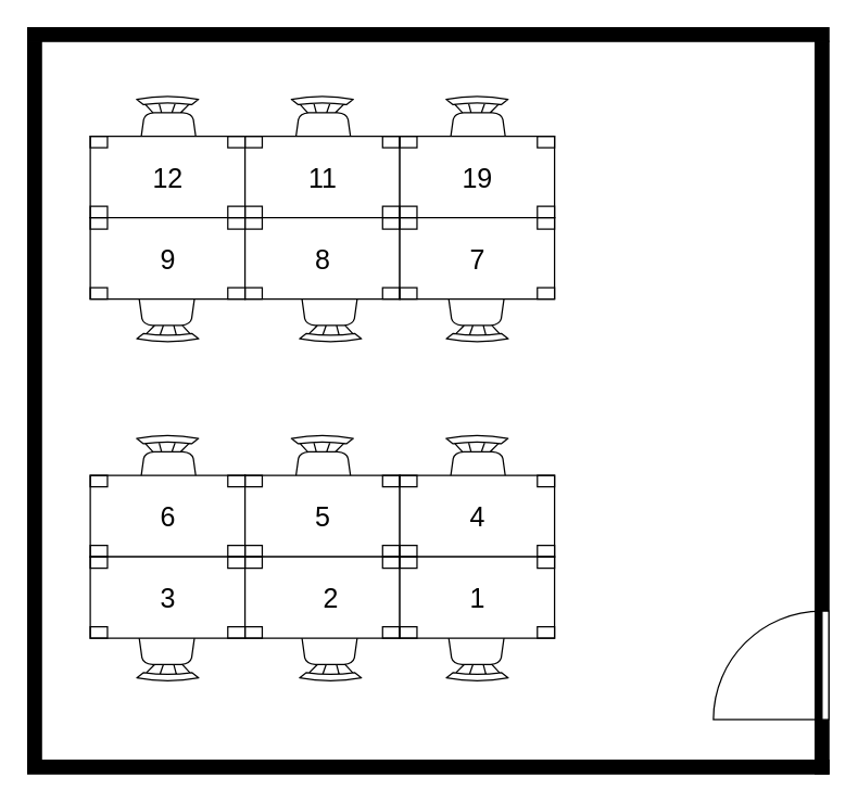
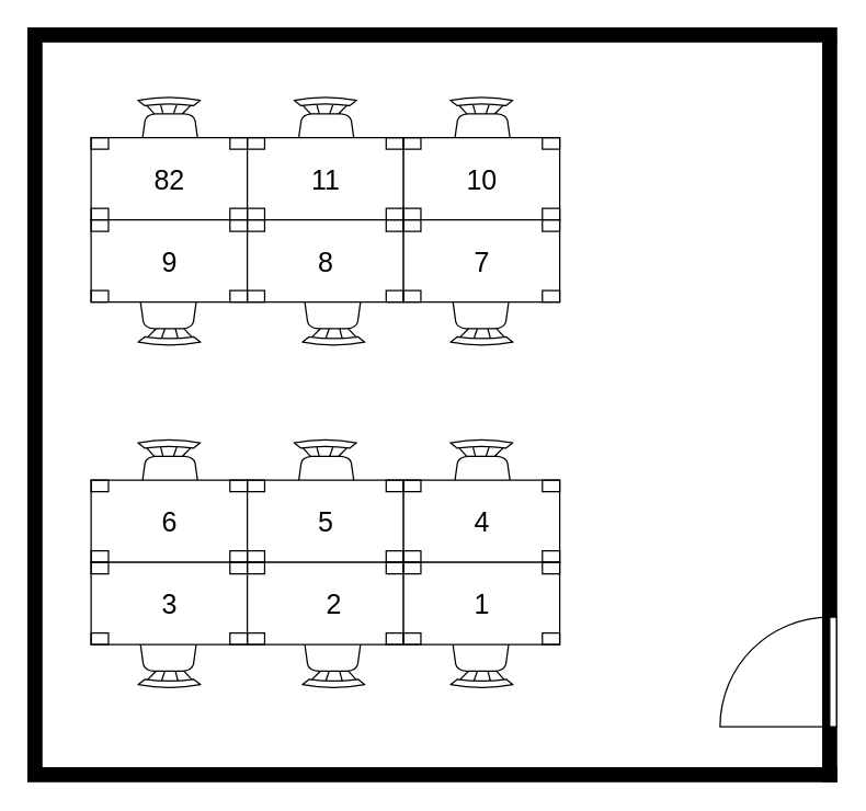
  <mxCell id="0" />
  <mxCell id="1" parent="0" />
  <mxCell id="2" value="" style="verticalLabelPosition=bottom;html=1;verticalAlign=top;align=center;shape=mxgraph.floorplan.chair;direction=west;" vertex="1" parent="1"><mxGeometry x="328.12" y="200" width="45.75" height="52" as="geometry" /></mxCell>
  <mxCell id="3" value="" style="verticalLabelPosition=bottom;html=1;verticalAlign=top;align=center;shape=mxgraph.floorplan.chair;direction=west;" vertex="1" parent="1"><mxGeometry x="220" y="200" width="45.75" height="52" as="geometry" /></mxCell>
  <mxCell id="4" value="" style="verticalLabelPosition=bottom;html=1;verticalAlign=top;align=center;shape=mxgraph.floorplan.chair;direction=west;" vertex="1" parent="1"><mxGeometry x="100.13" y="200" width="45.75" height="52" as="geometry" /></mxCell>
  <mxCell id="5" value="" style="verticalLabelPosition=bottom;html=1;verticalAlign=top;align=center;shape=mxgraph.floorplan.chair;" vertex="1" parent="1"><mxGeometry x="100.13" y="70" width="45.75" height="52" as="geometry" /></mxCell>
  <mxCell id="6" value="" style="verticalLabelPosition=bottom;html=1;verticalAlign=top;align=center;shape=mxgraph.floorplan.wall;fillColor=strokeColor;" vertex="1" parent="1"><mxGeometry x="20" y="20" width="590" height="10" as="geometry" /></mxCell>
  <mxCell id="7" value="" style="verticalLabelPosition=bottom;html=1;verticalAlign=top;align=center;shape=mxgraph.floorplan.wall;fillColor=strokeColor;direction=south;" vertex="1" parent="1"><mxGeometry x="20" y="30" width="10" height="530" as="geometry" /></mxCell>
  <mxCell id="8" value="" style="verticalLabelPosition=bottom;html=1;verticalAlign=top;align=center;shape=mxgraph.floorplan.table;" vertex="1" parent="1"><mxGeometry x="66" y="100" width="114" height="60" as="geometry" /></mxCell>
  <mxCell id="9" value="" style="verticalLabelPosition=bottom;html=1;verticalAlign=top;align=center;shape=mxgraph.floorplan.wall;fillColor=strokeColor;" vertex="1" parent="1"><mxGeometry x="20" y="560" width="590" height="10" as="geometry" /></mxCell>
  <mxCell id="10" value="" style="verticalLabelPosition=bottom;html=1;verticalAlign=top;align=center;shape=mxgraph.floorplan.wall;fillColor=strokeColor;direction=south;" vertex="1" parent="1"><mxGeometry x="600" y="30" width="10" height="540" as="geometry" /></mxCell>
  <mxCell id="11" value="" style="verticalLabelPosition=bottom;html=1;verticalAlign=top;align=center;shape=mxgraph.floorplan.doorRight;aspect=fixed;direction=south;" vertex="1" parent="1"><mxGeometry x="525" y="450" width="85" height="80" as="geometry" /></mxCell>
  <mxCell id="12" value="" style="verticalLabelPosition=bottom;html=1;verticalAlign=top;align=center;shape=mxgraph.floorplan.chair;" vertex="1" parent="1"><mxGeometry x="214.12" y="70" width="45.75" height="52" as="geometry" /></mxCell>
  <mxCell id="13" value="" style="verticalLabelPosition=bottom;html=1;verticalAlign=top;align=center;shape=mxgraph.floorplan.table;" vertex="1" parent="1"><mxGeometry x="180" y="100" width="114" height="60" as="geometry" /></mxCell>
  <mxCell id="14" value="" style="verticalLabelPosition=bottom;html=1;verticalAlign=top;align=center;shape=mxgraph.floorplan.chair;" vertex="1" parent="1"><mxGeometry x="328.12" y="70" width="45.75" height="52" as="geometry" /></mxCell>
  <mxCell id="15" value="" style="verticalLabelPosition=bottom;html=1;verticalAlign=top;align=center;shape=mxgraph.floorplan.table;" vertex="1" parent="1"><mxGeometry x="294" y="100" width="114" height="60" as="geometry" /></mxCell>
  <mxCell id="16" value="" style="verticalLabelPosition=bottom;html=1;verticalAlign=top;align=center;shape=mxgraph.floorplan.chair;" vertex="1" parent="1"><mxGeometry x="100.13" y="320" width="45.75" height="52" as="geometry" /></mxCell>
  <mxCell id="17" value="" style="verticalLabelPosition=bottom;html=1;verticalAlign=top;align=center;shape=mxgraph.floorplan.table;" vertex="1" parent="1"><mxGeometry x="66" y="350" width="114" height="60" as="geometry" /></mxCell>
  <mxCell id="18" value="" style="verticalLabelPosition=bottom;html=1;verticalAlign=top;align=center;shape=mxgraph.floorplan.chair;" vertex="1" parent="1"><mxGeometry x="214.12" y="320" width="45.75" height="52" as="geometry" /></mxCell>
  <mxCell id="19" value="" style="verticalLabelPosition=bottom;html=1;verticalAlign=top;align=center;shape=mxgraph.floorplan.table;" vertex="1" parent="1"><mxGeometry x="180" y="350" width="114" height="60" as="geometry" /></mxCell>
  <mxCell id="20" value="" style="verticalLabelPosition=bottom;html=1;verticalAlign=top;align=center;shape=mxgraph.floorplan.chair;" vertex="1" parent="1"><mxGeometry x="328.12" y="320" width="45.75" height="52" as="geometry" /></mxCell>
  <mxCell id="21" value="" style="verticalLabelPosition=bottom;html=1;verticalAlign=top;align=center;shape=mxgraph.floorplan.table;" vertex="1" parent="1"><mxGeometry x="294" y="350" width="114" height="60" as="geometry" /></mxCell>
  <mxCell id="22" value="" style="verticalLabelPosition=bottom;html=1;verticalAlign=top;align=center;shape=mxgraph.floorplan.table;" vertex="1" parent="1"><mxGeometry x="65.99" y="160" width="114" height="60" as="geometry" /></mxCell>
  <mxCell id="23" value="" style="verticalLabelPosition=bottom;html=1;verticalAlign=top;align=center;shape=mxgraph.floorplan.table;" vertex="1" parent="1"><mxGeometry x="179.99" y="160" width="114" height="60" as="geometry" /></mxCell>
  <mxCell id="24" value="" style="verticalLabelPosition=bottom;html=1;verticalAlign=top;align=center;shape=mxgraph.floorplan.table;" vertex="1" parent="1"><mxGeometry x="293.99" y="160" width="114" height="60" as="geometry" /></mxCell>
  <mxCell id="25" value="" style="verticalLabelPosition=bottom;html=1;verticalAlign=top;align=center;shape=mxgraph.floorplan.chair;direction=west;" vertex="1" parent="1"><mxGeometry x="328.12" y="450" width="45.75" height="52" as="geometry" /></mxCell>
  <mxCell id="26" value="" style="verticalLabelPosition=bottom;html=1;verticalAlign=top;align=center;shape=mxgraph.floorplan.chair;direction=west;" vertex="1" parent="1"><mxGeometry x="220" y="450" width="45.75" height="52" as="geometry" /></mxCell>
  <mxCell id="27" value="" style="verticalLabelPosition=bottom;html=1;verticalAlign=top;align=center;shape=mxgraph.floorplan.chair;direction=west;" vertex="1" parent="1"><mxGeometry x="100.13" y="450" width="45.75" height="52" as="geometry" /></mxCell>
  <mxCell id="28" value="" style="verticalLabelPosition=bottom;html=1;verticalAlign=top;align=center;shape=mxgraph.floorplan.table;" vertex="1" parent="1"><mxGeometry x="65.99" y="410" width="114" height="60" as="geometry" /></mxCell>
  <mxCell id="29" value="" style="verticalLabelPosition=bottom;html=1;verticalAlign=top;align=center;shape=mxgraph.floorplan.table;" vertex="1" parent="1"><mxGeometry x="179.99" y="410" width="114" height="60" as="geometry" /></mxCell>
  <mxCell id="30" value="" style="verticalLabelPosition=bottom;html=1;verticalAlign=top;align=center;shape=mxgraph.floorplan.table;" vertex="1" parent="1"><mxGeometry x="293.99" y="410" width="114" height="60" as="geometry" /></mxCell>
  <mxCell id="31" value="1" style="text;html=1;align=center;verticalAlign=middle;resizable=0;points=[];autosize=1;strokeColor=none;fillColor=none;fontSize=20;" vertex="1" parent="1"><mxGeometry x="336" y="420" width="30" height="40" as="geometry" /></mxCell>
  <mxCell id="32" value="6" style="text;html=1;align=center;verticalAlign=middle;resizable=0;points=[];autosize=1;strokeColor=none;fillColor=none;fontSize=20;" vertex="1" parent="1"><mxGeometry x="108.01" y="360" width="30" height="40" as="geometry" /></mxCell>
  <mxCell id="33" value="2" style="text;html=1;align=center;verticalAlign=middle;resizable=0;points=[];autosize=1;strokeColor=none;fillColor=none;fontSize=20;" vertex="1" parent="1"><mxGeometry x="227.88" y="420" width="30" height="40" as="geometry" /></mxCell>
  <mxCell id="34" value="3" style="text;html=1;align=center;verticalAlign=middle;resizable=0;points=[];autosize=1;strokeColor=none;fillColor=none;fontSize=20;" vertex="1" parent="1"><mxGeometry x="108.01" y="420" width="30" height="40" as="geometry" /></mxCell>
  <mxCell id="35" value="7" style="text;html=1;align=center;verticalAlign=middle;resizable=0;points=[];autosize=1;strokeColor=none;fillColor=none;fontSize=20;" vertex="1" parent="1"><mxGeometry x="336" y="170" width="30" height="40" as="geometry" /></mxCell>
  <mxCell id="36" value="5" style="text;html=1;align=center;verticalAlign=middle;resizable=0;points=[];autosize=1;strokeColor=none;fillColor=none;fontSize=20;" vertex="1" parent="1"><mxGeometry x="222" y="360" width="30" height="40" as="geometry" /></mxCell>
  <mxCell id="37" value="4" style="text;html=1;align=center;verticalAlign=middle;resizable=0;points=[];autosize=1;strokeColor=none;fillColor=none;fontSize=20;" vertex="1" parent="1"><mxGeometry x="336" y="360" width="30" height="40" as="geometry" /></mxCell>
- <mxCell id="38" value="19" style="text;html=1;align=center;verticalAlign=middle;resizable=0;points=[];autosize=1;strokeColor=none;fillColor=none;fontSize=20;" vertex="1" parent="1"><mxGeometry x="326" y="110" width="50" height="40" as="geometry" /></mxCell>
+ <mxCell id="38" value="10" style="text;html=1;align=center;verticalAlign=middle;resizable=0;points=[];autosize=1;strokeColor=none;fillColor=none;fontSize=20;" vertex="1" parent="1"><mxGeometry x="326" y="110" width="50" height="40" as="geometry" /></mxCell>
  <mxCell id="39" value="8" style="text;html=1;align=center;verticalAlign=middle;resizable=0;points=[];autosize=1;strokeColor=none;fillColor=none;fontSize=20;" vertex="1" parent="1"><mxGeometry x="222" y="170" width="30" height="40" as="geometry" /></mxCell>
  <mxCell id="40" value="9" style="text;html=1;align=center;verticalAlign=middle;resizable=0;points=[];autosize=1;strokeColor=none;fillColor=none;fontSize=20;" vertex="1" parent="1"><mxGeometry x="107.99" y="170" width="30" height="40" as="geometry" /></mxCell>
- <mxCell id="41" value="12" style="text;html=1;align=center;verticalAlign=middle;resizable=0;points=[];autosize=1;strokeColor=none;fillColor=none;fontSize=20;" vertex="1" parent="1"><mxGeometry x="97.99" y="110" width="50" height="40" as="geometry" /></mxCell>
+ <mxCell id="41" value="82" style="text;html=1;align=center;verticalAlign=middle;resizable=0;points=[];autosize=1;strokeColor=none;fillColor=none;fontSize=20;" vertex="1" parent="1"><mxGeometry x="97.99" y="110" width="50" height="40" as="geometry" /></mxCell>
  <mxCell id="42" value="11" style="text;html=1;align=center;verticalAlign=middle;resizable=0;points=[];autosize=1;strokeColor=none;fillColor=none;fontSize=20;" vertex="1" parent="1"><mxGeometry x="217" y="110" width="40" height="40" as="geometry" /></mxCell>
